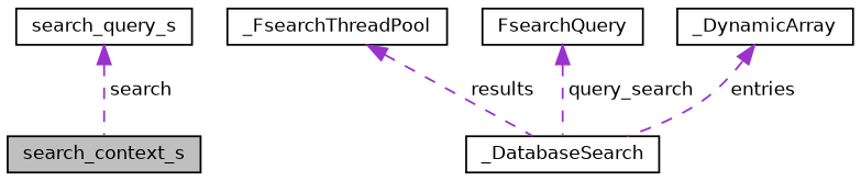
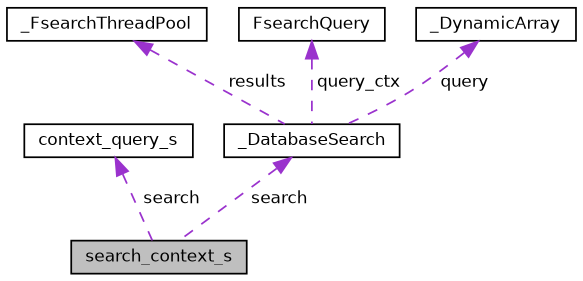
  digraph {
    node [color=black fillcolor=white fontname=Helvetica fontsize=10 shape=record style=filled]
    edge [color=darkorchid3 dir=back fontname=Helvetica fontsize=10 labelfontname=Helvetica labelfontsize=10 style=dashed]
    n1 [fillcolor=grey75 fontcolor=black height=0.2 label=search_context_s width=0.4]
-   n2 [height=0.2 label=search_query_s width=0.4]
+   n2 [height=0.2 label=context_query_s width=0.4]
    n3 [height=0.2 label=_DatabaseSearch width=0.4]
    n4 [height=0.2 label=_FsearchThreadPool width=0.4]
    n5 [height=0.2 label=FsearchQuery width=0.4]
    n6 [height=0.2 label=_DynamicArray width=0.4]
    n2 -> n1 [label=" search"]
+   n3 -> n1 [label=" search"]
    n4 -> n3 [label=" results"]
-   n5 -> n3 [label=" query_search"]
-   n6 -> n3 [label=" entries"]
+   n5 -> n3 [label=" query_ctx"]
+   n6 -> n3 [label=" query"]
  }
